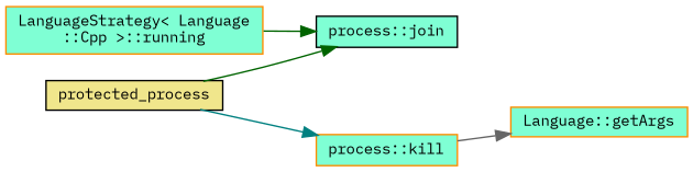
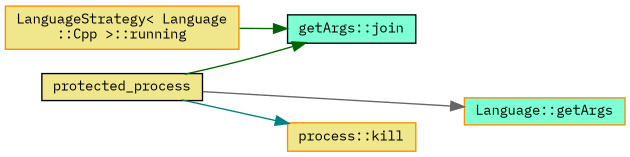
  digraph {
    fontname="IBM Plex Mono"
    rankdir=LR
    node [color=darkorange fillcolor=aquamarine fontname="IBM Plex Mono" fontsize=10 shape=record style=filled]
    edge [color=darkgreen fontname="IBM Plex Mono" fontsize=10 labelfontname=Helvetica labelfontsize=10 style=solid]
-   n1 [fontcolor=black height=0.2 label="LanguageStrategy\< Language\l::Cpp \>::running" width=0.4]
-   n2 [color=black height=0.2 label="process::join" width=0.4]
+   n1 [fillcolor=khaki fontcolor=black height=0.2 label="LanguageStrategy\< Language\l::Cpp \>::running" width=0.4]
+   n2 [color=black height=0.2 label="getArgs::join" width=0.4]
    n3 [color=black fillcolor=khaki height=0.2 label=protected_process width=0.4]
    n4 [height=0.2 label="Language::getArgs" width=0.4]
-   n5 [height=0.2 label="process::kill" width=0.4]
+   n5 [fillcolor=khaki height=0.2 label="process::kill" width=0.4]
    n1 -> n2
    n3 -> n2
-   n5 -> n4 [color=gray40]
+   n3 -> n4 [color=gray40]
    n3 -> n5 [color=teal]
  }
